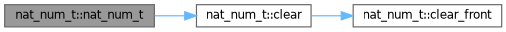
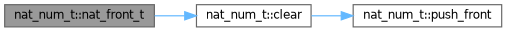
  digraph {
    rankdir=LR
    node [color=grey40 fillcolor=white fontname=Helvetica fontsize=10 shape=box style=filled]
    edge [color=steelblue1 fontname=Helvetica fontsize=10 labelfontname=Helvetica labelfontsize=10 style=solid]
-   n1 [color=gray40 fillcolor=grey60 fontcolor=black height=0.2 label="nat_num_t::nat_num_t" width=0.4]
+   n1 [color=gray40 fillcolor=grey60 fontcolor=black height=0.2 label="nat_num_t::nat_front_t" width=0.4]
    n2 [height=0.2 label="nat_num_t::clear" width=0.4]
-   n3 [height=0.2 label="nat_num_t::clear_front" width=0.4]
+   n3 [height=0.2 label="nat_num_t::push_front" width=0.4]
    n1 -> n2
    n2 -> n3
  }
